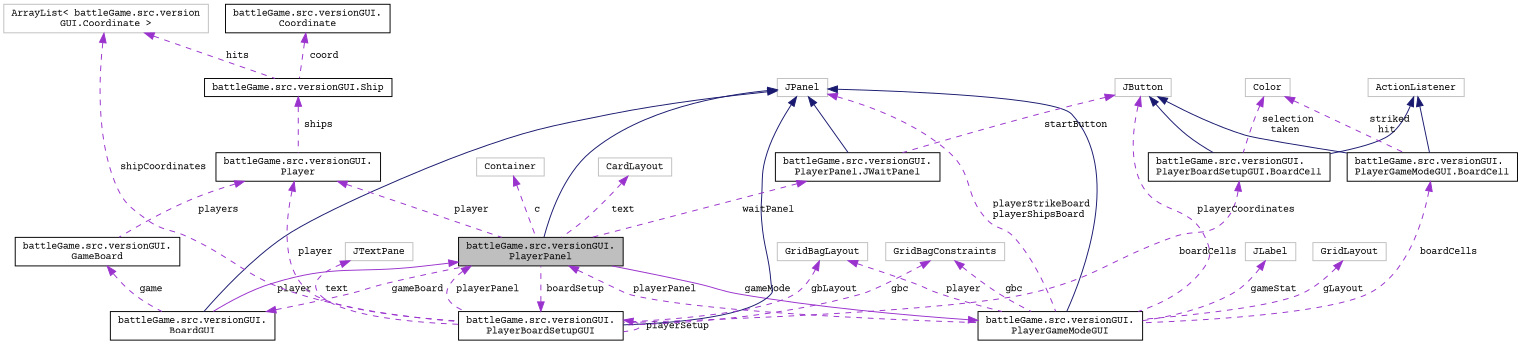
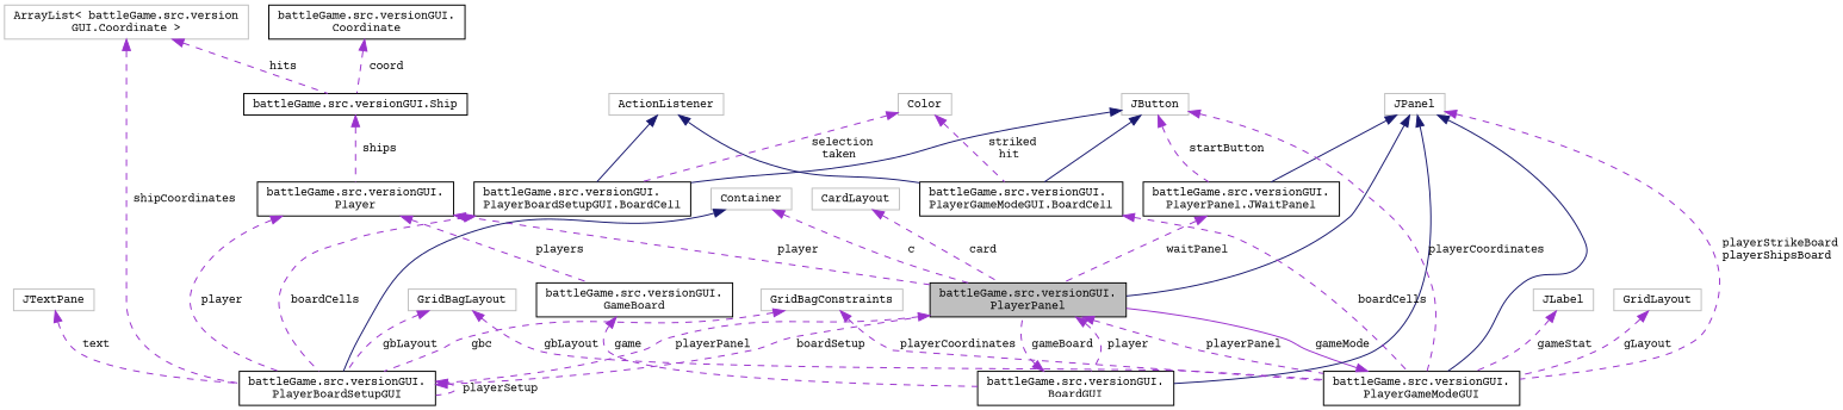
  digraph {
    fontname="Courier Prime"
    rankdir=TB
    node [color=grey75 fillcolor=white fontname="Courier Prime" fontsize=10 shape=record style=filled]
    edge [color=darkorchid3 dir=back fontname="Courier Prime" fontsize=10 labelfontname=Helvetica labelfontsize=10 style=dashed]
    n1 [color=black fillcolor=grey75 fontcolor=black height=0.2 label="battleGame.src.versionGUI.\lPlayerPanel" width=0.4]
    n2 [color=black height=0.2 label="battleGame.src.versionGUI.\lPlayerBoardSetupGUI" width=0.4]
    n3 [color=black height=0.2 label="battleGame.src.versionGUI.\lBoardGUI" width=0.4]
    n4 [color=black height=0.2 label="battleGame.src.versionGUI.\lPlayerGameModeGUI" width=0.4]
    n5 [height=0.2 label=JPanel width=0.4]
    n6 [color=black height=0.2 label="battleGame.src.versionGUI.\lPlayerPanel.JWaitPanel" width=0.4]
    n7 [color=black height=0.2 label="battleGame.src.versionGUI.\lPlayerBoardSetupGUI.BoardCell" width=0.4]
    n8 [height=0.2 label=JButton width=0.4]
    n9 [color=black height=0.2 label="battleGame.src.versionGUI.\lPlayerGameModeGUI.BoardCell" width=0.4]
    n10 [height=0.2 label=ActionListener width=0.4]
    n11 [height=0.2 label=Color width=0.4]
    n12 [height=0.2 label=GridBagConstraints width=0.4]
    n13 [height=0.2 label=GridBagLayout width=0.4]
    n14 [height=0.2 label="ArrayList\< battleGame.src.version\lGUI.Coordinate \>" width=0.4]
    n15 [color=black height=0.2 label="battleGame.src.versionGUI.Ship" width=0.4]
    n16 [color=black height=0.2 label="battleGame.src.versionGUI.\lPlayer" width=0.4]
    n17 [height=0.2 label=JTextPane width=0.4]
    n18 [color=black height=0.2 label="battleGame.src.versionGUI.\lGameBoard" width=0.4]
    n19 [color=black height=0.2 label="battleGame.src.versionGUI.\lCoordinate" width=0.4]
    n20 [height=0.2 label=CardLayout width=0.4]
    n21 [height=0.2 label=JLabel width=0.4]
    n22 [height=0.2 label=GridLayout width=0.4]
    n23 [height=0.2 label=Container width=0.4]
    n1 -> n2 [label=" playerPanel"]
-   n1 -> n3 [label=" player" style=solid]
+   n1 -> n3 [label=" player"]
    n1 -> n4 [label=" playerPanel"]
    n2 -> n1 [label=" boardSetup"]
    n2 -> n2 [label=" playerSetup"]
    n3 -> n1 [label=" gameBoard"]
    n4 -> n1 [label=" gameMode" style=solid]
    n5 -> n1 [color=midnightblue style=solid]
-   n5 -> n2 [color=midnightblue style=solid]
+   n23 -> n2 [color=midnightblue style=solid]
    n5 -> n3 [color=midnightblue style=solid]
    n5 -> n4 [color=midnightblue style=solid]
    n5 -> n4 [label=" playerStrikeBoard\nplayerShipsBoard"]
    n5 -> n6 [color=midnightblue style=solid]
    n6 -> n1 [label=" waitPanel"]
    n7 -> n2 [label=" boardCells"]
    n8 -> n4 [label=" playerCoordinates"]
    n8 -> n6 [label=" startButton"]
    n8 -> n7 [color=midnightblue style=solid]
    n8 -> n9 [color=midnightblue style=solid]
    n9 -> n4 [label=" boardCells"]
    n10 -> n7 [color=midnightblue style=solid]
    n10 -> n9 [color=midnightblue style=solid]
    n11 -> n7 [label=" selection\ntaken"]
    n11 -> n9 [label=" striked\nhit"]
    n12 -> n2 [label=" gbc"]
-   n12 -> n4 [label=" gbc"]
+   n12 -> n4 [label=" playerCoordinates"]
    n13 -> n2 [label=" gbLayout"]
-   n13 -> n4 [label=" player"]
+   n13 -> n4 [label=" gbLayout"]
    n14 -> n2 [label=" shipCoordinates"]
    n14 -> n15 [label=" hits"]
    n15 -> n16 [label=" ships"]
    n16 -> n1 [label=" player"]
    n16 -> n2 [label=" player"]
    n16 -> n18 [label=" players"]
    n17 -> n2 [label=" text"]
    n18 -> n3 [label=" game"]
    n19 -> n15 [label=" coord"]
-   n20 -> n1 [label=" text"]
+   n20 -> n1 [label=" card"]
    n21 -> n4 [label=" gameStat"]
    n22 -> n4 [label=" gLayout"]
    n23 -> n1 [label=" c"]
  }
